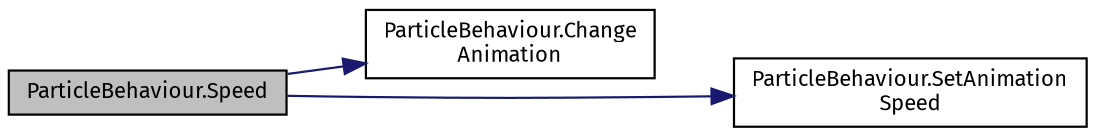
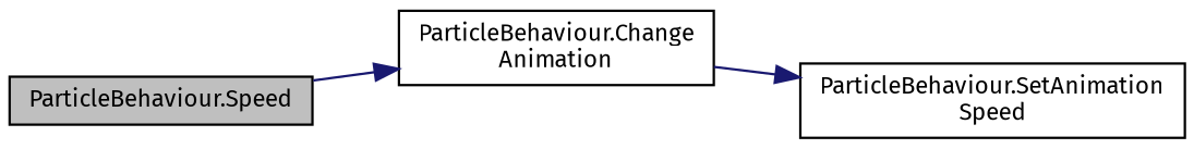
  digraph {
    fontname="Fira Sans"
    rankdir=LR
    node [color=black fillcolor=white fontname="Fira Sans" fontsize=10 shape=record style=filled]
    edge [color=midnightblue fontname="Fira Sans" fontsize=10 labelfontname=Helvetica labelfontsize=10 style=solid]
    n1 [fillcolor=grey75 fontcolor=black height=0.2 label="ParticleBehaviour.Speed" width=0.4]
    n2 [height=0.2 label="ParticleBehaviour.Change\lAnimation" width=0.4]
    n3 [height=0.2 label="ParticleBehaviour.SetAnimation\lSpeed" width=0.4]
    n1 -> n2
-   n1 -> n3
+   n2 -> n3
  }
